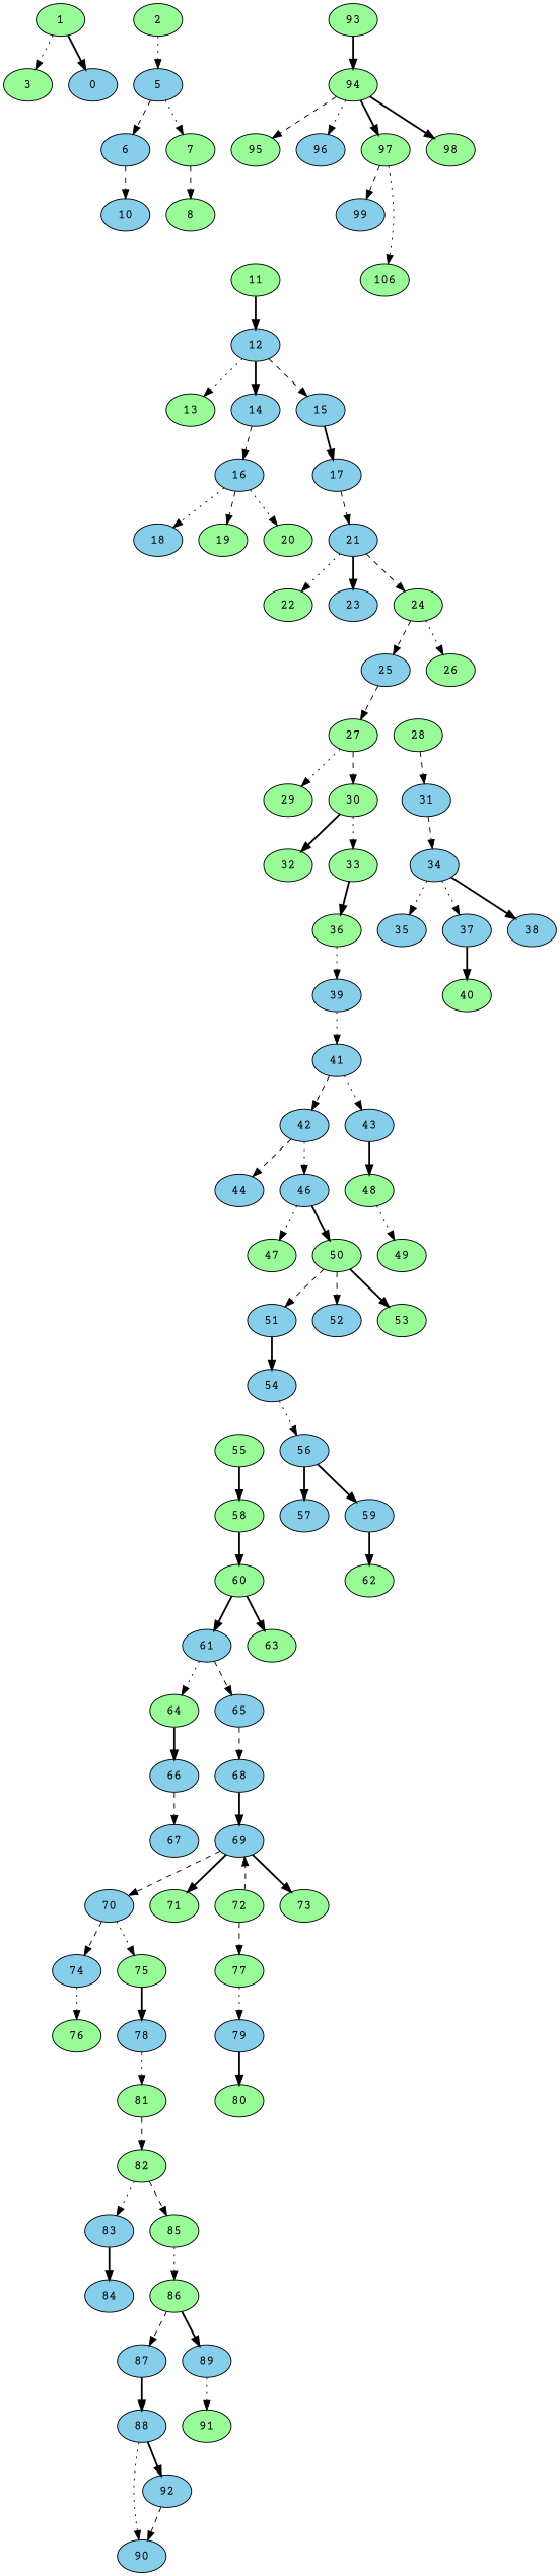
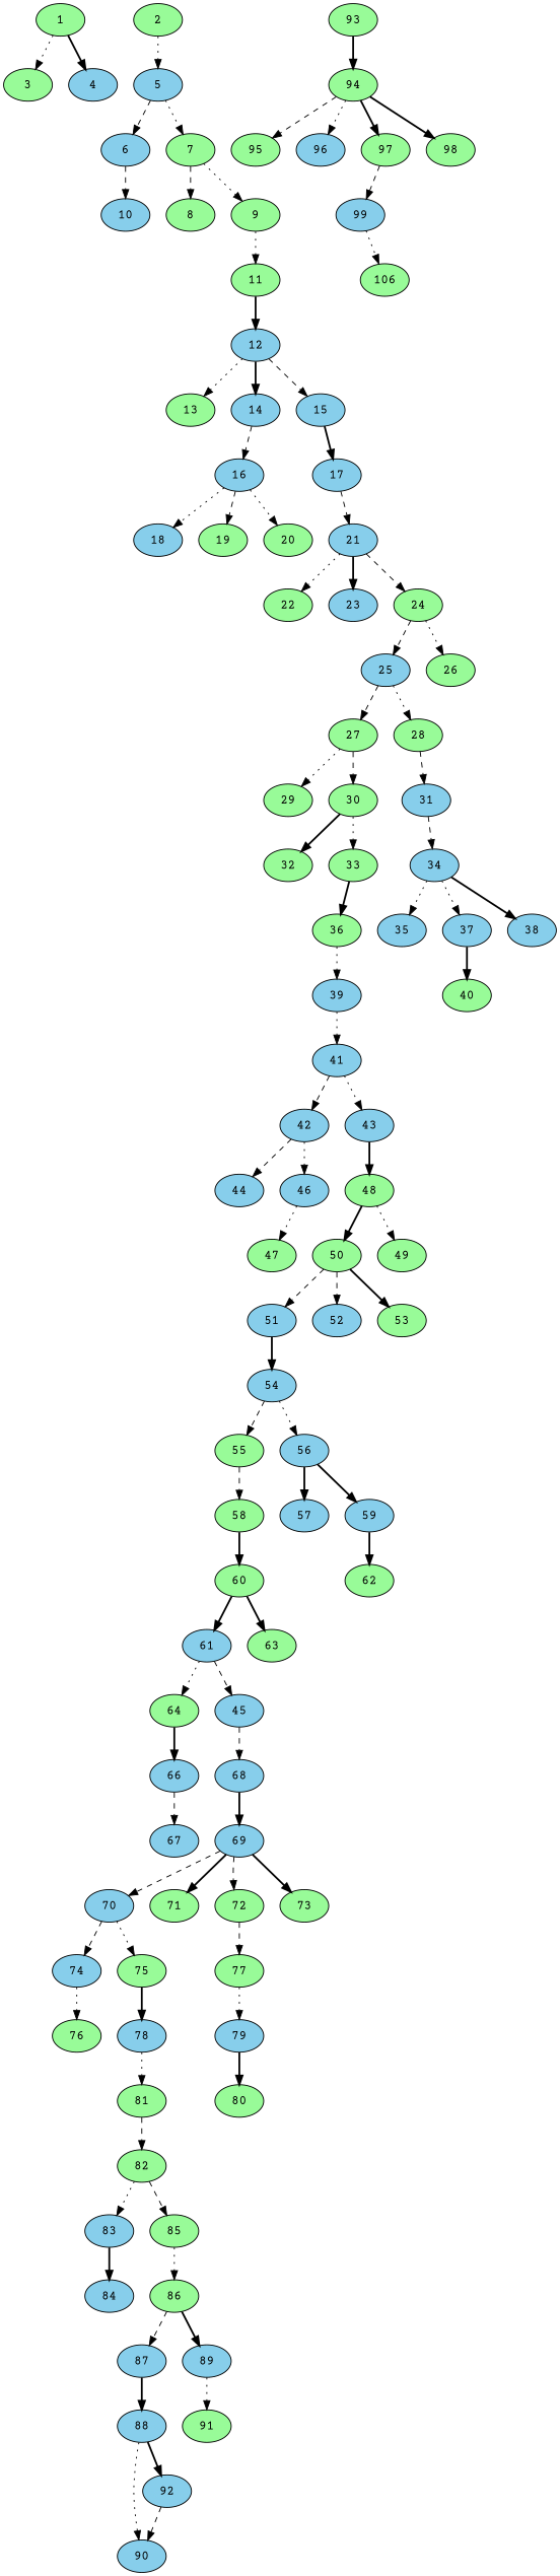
  digraph {
    fontname="Courier Prime"
    node [alpha=0.13 fillcolor=palegreen fontname="Courier Prime" style=filled]
    edge [fontname="Courier Prime" style=dotted]
    1 [alpha=0.03]
    3 [alpha=0.12]
-   4 [fillcolor=skyblue label=0]
+   4 [fillcolor=skyblue]
    2 [alpha=0.18]
    5 [alpha=0.04 fillcolor=skyblue]
    6 [fillcolor=skyblue]
    7 [alpha=0.17]
    10 [fillcolor=skyblue]
    8 [alpha=0.09]
+   9
    11 [alpha=0.02]
    12 [alpha=0.18 fillcolor=skyblue]
    13 [alpha=0.14]
    14 [alpha=0.08 fillcolor=skyblue]
    15 [alpha=0.12 fillcolor=skyblue]
    16 [alpha=0.04 fillcolor=skyblue]
    17 [alpha=0.17 fillcolor=skyblue]
    18 [alpha=0.04 fillcolor=skyblue]
    19 [alpha=0.10]
    20 [alpha=0.19]
    21 [alpha=0.20 fillcolor=skyblue]
    22 [alpha=0.05]
    23 [alpha=0.16 fillcolor=skyblue]
    24 [alpha=0.14]
    25 [alpha=0.15 fillcolor=skyblue]
    26 [alpha=0.07]
    27 [alpha=0.06]
    28
    29 [alpha=0.02]
    30 [alpha=0.01]
    31 [alpha=0.12 fillcolor=skyblue]
    32 [alpha=0.10]
    33 [alpha=0.20]
    34 [alpha=0.17 fillcolor=skyblue]
    36 [alpha=0.04]
    35 [alpha=0.11 fillcolor=skyblue]
    37 [alpha=0.19 fillcolor=skyblue]
    38 [fillcolor=skyblue]
    39 [alpha=0.15 fillcolor=skyblue]
    40 [alpha=0.09]
    41 [alpha=0.10 fillcolor=skyblue]
    42 [alpha=0.02 fillcolor=skyblue]
    43 [alpha=0.09 fillcolor=skyblue]
    44 [alpha=0.19 fillcolor=skyblue]
    46 [alpha=0.06 fillcolor=skyblue]
    48
    47 [alpha=0.11]
    49 [alpha=0.10]
    50 [alpha=0.06]
    51 [alpha=0.14 fillcolor=skyblue]
    52 [alpha=0.18 fillcolor=skyblue]
    53 [alpha=0.18]
    54 [alpha=0.04 fillcolor=skyblue]
    55 [alpha=0.10]
    56 [alpha=0.07 fillcolor=skyblue]
    58
    57 [alpha=0.08 fillcolor=skyblue]
    59 [alpha=0.18 fillcolor=skyblue]
    60 [alpha=0.03]
    62 [alpha=0.09]
    61 [alpha=0.18 fillcolor=skyblue]
    63 [alpha=0.00]
    64
-   65 [alpha=0.02 fillcolor=skyblue]
+   65 [alpha=0.02 fillcolor=skyblue label=45]
    66 [alpha=0.09 fillcolor=skyblue]
    68 [alpha=0.12 fillcolor=skyblue]
    67 [alpha=0.01 fillcolor=skyblue]
    69 [alpha=0.09 fillcolor=skyblue]
    70 [alpha=0.20 fillcolor=skyblue]
    71 [alpha=0.19]
    72 [alpha=0.06]
    73 [alpha=0.07]
    74 [alpha=0.14 fillcolor=skyblue]
    75 [alpha=0.08]
    77 [alpha=0.14]
    76 [alpha=0.12]
    78 [alpha=0.10 fillcolor=skyblue]
    79 [alpha=0.15 fillcolor=skyblue]
    81 [alpha=0.04]
    80 [alpha=0.15]
    82 [alpha=0.18]
    83 [alpha=0.06 fillcolor=skyblue]
    85 [alpha=0.17]
    84 [alpha=0.15 fillcolor=skyblue]
    86 [alpha=0.16]
    87 [alpha=0.19 fillcolor=skyblue]
    89 [alpha=0.12 fillcolor=skyblue]
    88 [alpha=0.11 fillcolor=skyblue]
    91 [alpha=0.15]
    90 [alpha=0.15 fillcolor=skyblue]
    92 [alpha=0.17 fillcolor=skyblue]
    93 [alpha=0.00]
    94 [alpha=0.19]
    95 [alpha=0.14]
    96 [alpha=0.17 fillcolor=skyblue]
    97 [alpha=0.01]
    98 [alpha=0.16]
    99 [alpha=0.16 fillcolor=skyblue]
    n99 [alpha=0.19 label=106]
    1 -> 3
    1 -> 4 [style=bold]
    2 -> 5
    5 -> 6 [style=dashed]
    5 -> 7
    6 -> 10 [style=dashed]
    7 -> 8 [style=dashed]
+   7 -> 9
+   9 -> 11
    11 -> 12 [style=bold]
    12 -> 13
    12 -> 14 [style=bold]
    12 -> 15 [style=dashed]
    14 -> 16 [style=dashed]
    15 -> 17 [style=bold]
    16 -> 18
    16 -> 19 [style=dashed]
    16 -> 20
    17 -> 21 [style=dashed]
    21 -> 22
    21 -> 23 [style=bold]
    21 -> 24 [style=dashed]
    24 -> 25 [style=dashed]
    24 -> 26
    25 -> 27 [style=dashed]
+   25 -> 28
    27 -> 29
    27 -> 30 [style=dashed]
    28 -> 31 [style=dashed]
    30 -> 32 [style=bold]
    30 -> 33
    31 -> 34 [style=dashed]
    33 -> 36 [style=bold]
    34 -> 35
    34 -> 37
    34 -> 38 [style=bold]
    36 -> 39
    37 -> 40 [style=bold]
    39 -> 41
    41 -> 42 [style=dashed]
    41 -> 43
    42 -> 44 [style=dashed]
    42 -> 46
    43 -> 48 [style=bold]
    46 -> 47
    48 -> 49
-   46 -> 50 [style=bold]
+   48 -> 50 [style=bold]
    50 -> 51 [style=dashed]
    50 -> 52 [style=dashed]
    50 -> 53 [style=bold]
    51 -> 54 [style=bold]
+   54 -> 55 [style=dashed]
    54 -> 56
-   55 -> 58 [style=bold]
+   55 -> 58 [style=dashed]
    56 -> 57 [style=bold]
    56 -> 59 [style=bold]
    58 -> 60 [style=bold]
    59 -> 62 [style=bold]
    60 -> 61 [style=bold]
    60 -> 63 [style=bold]
    61 -> 64
    61 -> 65 [style=dashed]
    64 -> 66 [style=bold]
    65 -> 68 [style=dashed]
    66 -> 67 [style=dashed]
    68 -> 69 [style=bold]
    69 -> 70 [style=dashed]
    69 -> 71 [style=bold]
-   72 -> 69 [style=dashed]
+   69 -> 72 [style=dashed]
    69 -> 73 [style=bold]
    70 -> 74 [style=dashed]
    70 -> 75
    72 -> 77 [style=dashed]
    74 -> 76
    75 -> 78 [style=bold]
    77 -> 79
    78 -> 81
    79 -> 80 [style=bold]
    81 -> 82 [style=dashed]
    82 -> 83
    82 -> 85 [style=dashed]
    83 -> 84 [style=bold]
    85 -> 86
    86 -> 87 [style=dashed]
    86 -> 89 [style=bold]
    87 -> 88 [style=bold]
    89 -> 91
    88 -> 90
    88 -> 92 [style=bold]
    92 -> 90 [style=dashed]
    93 -> 94 [style=bold]
    94 -> 95 [style=dashed]
    94 -> 96
    94 -> 97 [style=bold]
    94 -> 98 [style=bold]
    97 -> 99 [style=dashed]
-   97 -> n99
+   99 -> n99
  }
